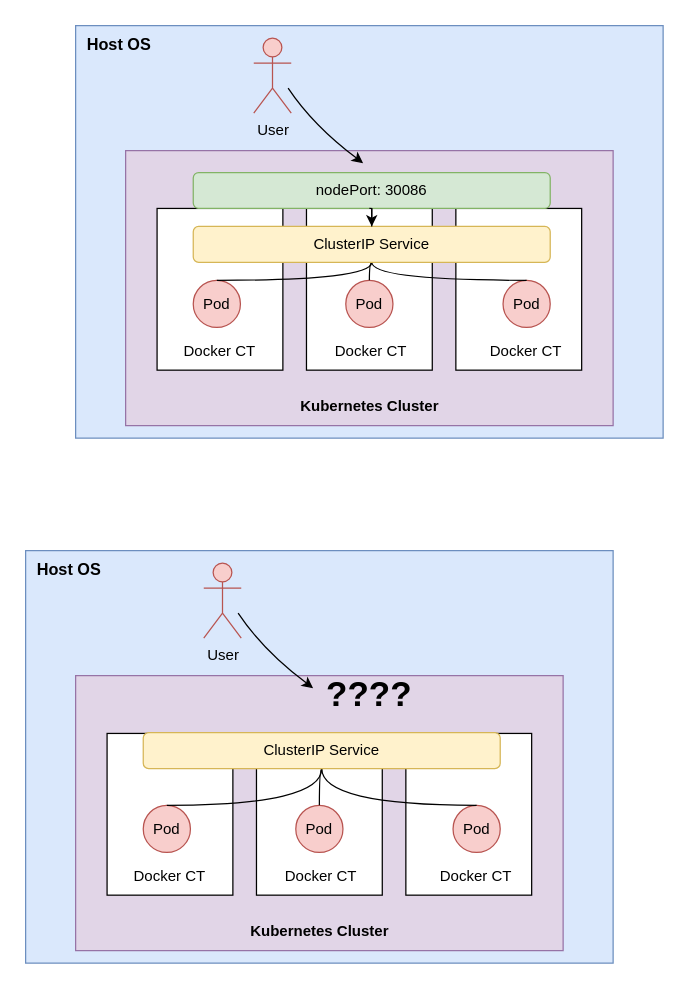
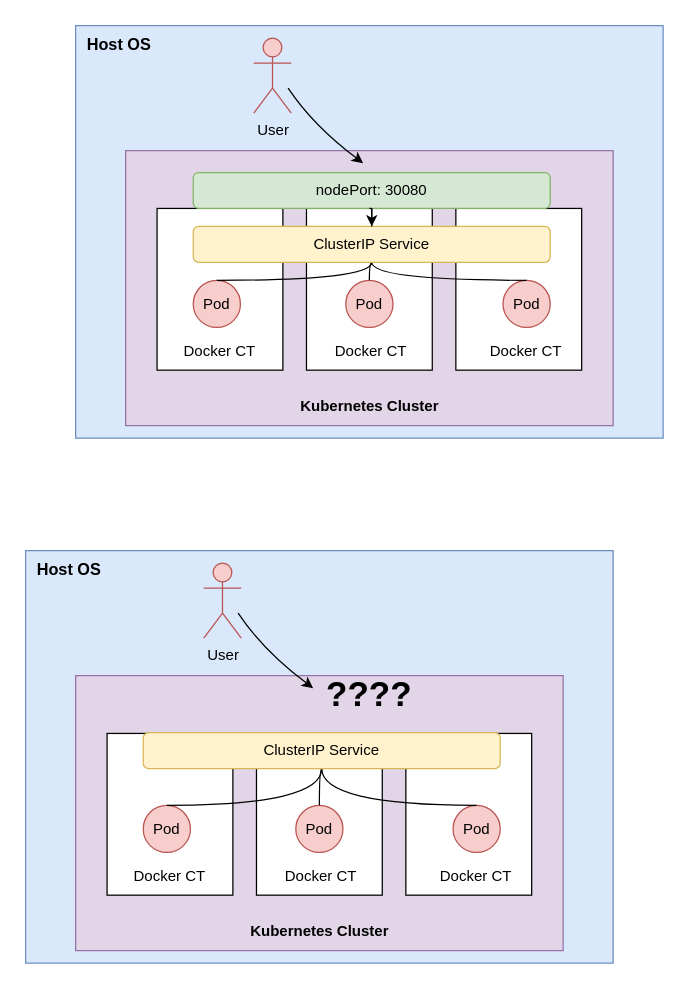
  <mxCell id="0" />
  <mxCell id="1" parent="0" />
  <mxCell id="2" value="" style="rounded=0;whiteSpace=wrap;html=1;fillColor=#dae8fc;strokeColor=#6c8ebf;movable=1;resizable=1;rotatable=1;deletable=1;editable=1;locked=0;connectable=1;" vertex="1" parent="1"><mxGeometry x="60" y="20" width="470" height="330" as="geometry" /></mxCell>
  <mxCell id="3" value="&lt;b&gt;&lt;font style=&quot;font-size: 13px;&quot;&gt;Host OS&lt;/font&gt;&lt;/b&gt;" style="text;html=1;strokeColor=none;fillColor=none;align=center;verticalAlign=middle;whiteSpace=wrap;rounded=0;" vertex="1" parent="1"><mxGeometry x="65.16" y="20" width="60" height="30" as="geometry" /></mxCell>
  <mxCell id="4" value="" style="rounded=0;whiteSpace=wrap;html=1;fillColor=#e1d5e7;strokeColor=#9673a6;" vertex="1" parent="1"><mxGeometry x="100" y="120" width="390" height="220" as="geometry" /></mxCell>
  <mxCell id="5" value="" style="rounded=0;whiteSpace=wrap;html=1;" vertex="1" parent="1"><mxGeometry x="125.161" y="166.25" width="100.645" height="129.375" as="geometry" /></mxCell>
  <mxCell id="6" value="" style="rounded=0;whiteSpace=wrap;html=1;" vertex="1" parent="1"><mxGeometry x="244.677" y="166.25" width="100.645" height="129.375" as="geometry" /></mxCell>
  <mxCell id="7" value="" style="rounded=0;whiteSpace=wrap;html=1;" vertex="1" parent="1"><mxGeometry x="364.194" y="166.25" width="100.645" height="129.375" as="geometry" /></mxCell>
  <mxCell id="8" style="orthogonalLoop=1;jettySize=auto;html=1;endArrow=none;endFill=0;startArrow=classic;startFill=1;curved=1;" edge="1" parent="1"><mxGeometry relative="1" as="geometry"><mxPoint x="290" y="130" as="sourcePoint" /><mxPoint x="230" y="70" as="targetPoint" /><Array as="points"><mxPoint x="250" y="100" /></Array></mxGeometry></mxCell>
- <mxCell id="9" value="nodePort: 30086" style="rounded=1;whiteSpace=wrap;html=1;fillColor=#d5e8d4;strokeColor=#82b366;" vertex="1" parent="1"><mxGeometry x="154.097" y="137.5" width="285.581" height="28.75" as="geometry" /></mxCell>
+ <mxCell id="9" value="nodePort: 30080" style="rounded=1;whiteSpace=wrap;html=1;fillColor=#d5e8d4;strokeColor=#82b366;" vertex="1" parent="1"><mxGeometry x="154.097" y="137.5" width="285.581" height="28.75" as="geometry" /></mxCell>
  <mxCell id="10" value="Pod" style="ellipse;whiteSpace=wrap;html=1;aspect=fixed;fillColor=#f8cecc;strokeColor=#b85450;" vertex="1" parent="1"><mxGeometry x="154.097" y="223.75" width="37.742" height="37.742" as="geometry" /></mxCell>
  <mxCell id="11" value="Pod" style="ellipse;whiteSpace=wrap;html=1;aspect=fixed;fillColor=#f8cecc;strokeColor=#b85450;" vertex="1" parent="1"><mxGeometry x="276.129" y="223.75" width="37.742" height="37.742" as="geometry" /></mxCell>
  <mxCell id="12" value="Pod" style="ellipse;whiteSpace=wrap;html=1;aspect=fixed;fillColor=#f8cecc;strokeColor=#b85450;" vertex="1" parent="1"><mxGeometry x="401.935" y="223.75" width="37.742" height="37.742" as="geometry" /></mxCell>
  <mxCell id="13" style="edgeStyle=orthogonalEdgeStyle;orthogonalLoop=1;jettySize=auto;html=1;exitX=0.5;exitY=1;exitDx=0;exitDy=0;entryX=0.5;entryY=0;entryDx=0;entryDy=0;curved=1;endArrow=none;endFill=0;" edge="1" parent="1" source="16" target="10"><mxGeometry relative="1" as="geometry"><Array as="points"><mxPoint x="297.516" y="223.75" /></Array></mxGeometry></mxCell>
  <mxCell id="14" style="edgeStyle=orthogonalEdgeStyle;orthogonalLoop=1;jettySize=auto;html=1;exitX=0.5;exitY=1;exitDx=0;exitDy=0;entryX=0.5;entryY=0;entryDx=0;entryDy=0;endArrow=none;endFill=0;curved=1;" edge="1" parent="1" source="16" target="11"><mxGeometry relative="1" as="geometry" /></mxCell>
  <mxCell id="15" style="edgeStyle=orthogonalEdgeStyle;orthogonalLoop=1;jettySize=auto;html=1;exitX=0.5;exitY=1;exitDx=0;exitDy=0;entryX=0.5;entryY=0;entryDx=0;entryDy=0;curved=1;endArrow=none;endFill=0;" edge="1" parent="1" source="16" target="12"><mxGeometry relative="1" as="geometry"><Array as="points"><mxPoint x="297.516" y="223.75" /></Array></mxGeometry></mxCell>
  <mxCell id="16" value="ClusterIP Service" style="rounded=1;whiteSpace=wrap;html=1;fillColor=#fff2cc;strokeColor=#d6b656;" vertex="1" parent="1"><mxGeometry x="154.097" y="180.625" width="285.581" height="28.75" as="geometry" /></mxCell>
  <mxCell id="17" style="edgeStyle=orthogonalEdgeStyle;rounded=0;orthogonalLoop=1;jettySize=auto;html=1;exitX=0.5;exitY=0;exitDx=0;exitDy=0;entryX=0.5;entryY=0;entryDx=0;entryDy=0;" edge="1" parent="1" source="6" target="16"><mxGeometry relative="1" as="geometry" /></mxCell>
  <mxCell id="18" style="edgeStyle=orthogonalEdgeStyle;rounded=0;orthogonalLoop=1;jettySize=auto;html=1;exitX=0.5;exitY=1;exitDx=0;exitDy=0;entryX=0.5;entryY=0;entryDx=0;entryDy=0;endArrow=none;endFill=0;" edge="1" parent="1" source="9" target="16"><mxGeometry relative="1" as="geometry" /></mxCell>
  <mxCell id="19" value="Docker CT" style="text;html=1;strokeColor=none;fillColor=none;align=center;verticalAlign=middle;whiteSpace=wrap;rounded=0;" vertex="1" parent="1"><mxGeometry x="137.742" y="259.688" width="75.484" height="43.125" as="geometry" /></mxCell>
  <mxCell id="20" value="Docker CT" style="text;html=1;strokeColor=none;fillColor=none;align=center;verticalAlign=middle;whiteSpace=wrap;rounded=0;" vertex="1" parent="1"><mxGeometry x="259.145" y="259.688" width="75.484" height="43.125" as="geometry" /></mxCell>
  <mxCell id="21" value="Docker CT" style="text;html=1;strokeColor=none;fillColor=none;align=center;verticalAlign=middle;whiteSpace=wrap;rounded=0;" vertex="1" parent="1"><mxGeometry x="383.065" y="259.688" width="75.484" height="43.125" as="geometry" /></mxCell>
  <mxCell id="22" value="&lt;b&gt;Kubernetes Cluster&lt;/b&gt;" style="text;html=1;strokeColor=none;fillColor=none;align=center;verticalAlign=middle;whiteSpace=wrap;rounded=0;" vertex="1" parent="1"><mxGeometry x="232.5" y="310" width="125" height="30" as="geometry" /></mxCell>
  <mxCell id="23" value="User" style="shape=umlActor;verticalLabelPosition=bottom;verticalAlign=top;html=1;outlineConnect=0;fillColor=#f8cecc;strokeColor=#b85450;" vertex="1" parent="1"><mxGeometry x="202.5" y="30" width="30" height="60" as="geometry" /></mxCell>
  <mxCell id="24" value="" style="rounded=0;whiteSpace=wrap;html=1;fillColor=#dae8fc;strokeColor=#6c8ebf;movable=1;resizable=1;rotatable=1;deletable=1;editable=1;locked=0;connectable=1;" vertex="1" parent="1"><mxGeometry x="20" y="440" width="470" height="330" as="geometry" /></mxCell>
  <mxCell id="25" value="&lt;b&gt;&lt;font style=&quot;font-size: 13px;&quot;&gt;Host OS&lt;/font&gt;&lt;/b&gt;" style="text;html=1;strokeColor=none;fillColor=none;align=center;verticalAlign=middle;whiteSpace=wrap;rounded=0;" vertex="1" parent="1"><mxGeometry x="25.16" y="440" width="60" height="30" as="geometry" /></mxCell>
  <mxCell id="26" value="" style="rounded=0;whiteSpace=wrap;html=1;fillColor=#e1d5e7;strokeColor=#9673a6;" vertex="1" parent="1"><mxGeometry x="60" y="540" width="390" height="220" as="geometry" /></mxCell>
  <mxCell id="27" value="" style="rounded=0;whiteSpace=wrap;html=1;" vertex="1" parent="1"><mxGeometry x="85.161" y="586.25" width="100.645" height="129.375" as="geometry" /></mxCell>
  <mxCell id="28" value="" style="rounded=0;whiteSpace=wrap;html=1;" vertex="1" parent="1"><mxGeometry x="204.677" y="586.25" width="100.645" height="129.375" as="geometry" /></mxCell>
  <mxCell id="29" value="" style="rounded=0;whiteSpace=wrap;html=1;" vertex="1" parent="1"><mxGeometry x="324.194" y="586.25" width="100.645" height="129.375" as="geometry" /></mxCell>
  <mxCell id="30" style="orthogonalLoop=1;jettySize=auto;html=1;endArrow=none;endFill=0;startArrow=classic;startFill=1;curved=1;" edge="1" parent="1"><mxGeometry relative="1" as="geometry"><mxPoint x="250" y="550" as="sourcePoint" /><mxPoint x="190" y="490" as="targetPoint" /><Array as="points"><mxPoint x="210" y="520" /></Array></mxGeometry></mxCell>
  <mxCell id="31" value="Pod" style="ellipse;whiteSpace=wrap;html=1;aspect=fixed;fillColor=#f8cecc;strokeColor=#b85450;" vertex="1" parent="1"><mxGeometry x="114.097" y="643.75" width="37.742" height="37.742" as="geometry" /></mxCell>
  <mxCell id="32" value="Pod" style="ellipse;whiteSpace=wrap;html=1;aspect=fixed;fillColor=#f8cecc;strokeColor=#b85450;" vertex="1" parent="1"><mxGeometry x="236.129" y="643.75" width="37.742" height="37.742" as="geometry" /></mxCell>
  <mxCell id="33" value="Pod" style="ellipse;whiteSpace=wrap;html=1;aspect=fixed;fillColor=#f8cecc;strokeColor=#b85450;" vertex="1" parent="1"><mxGeometry x="361.935" y="643.75" width="37.742" height="37.742" as="geometry" /></mxCell>
  <mxCell id="34" style="edgeStyle=orthogonalEdgeStyle;orthogonalLoop=1;jettySize=auto;html=1;exitX=0.5;exitY=1;exitDx=0;exitDy=0;entryX=0.5;entryY=0;entryDx=0;entryDy=0;curved=1;endArrow=none;endFill=0;" edge="1" source="37" target="31" parent="1"><mxGeometry relative="1" as="geometry"><Array as="points"><mxPoint x="257.516" y="643.75" /></Array></mxGeometry></mxCell>
  <mxCell id="35" style="edgeStyle=orthogonalEdgeStyle;orthogonalLoop=1;jettySize=auto;html=1;exitX=0.5;exitY=1;exitDx=0;exitDy=0;entryX=0.5;entryY=0;entryDx=0;entryDy=0;endArrow=none;endFill=0;curved=1;" edge="1" source="37" target="32" parent="1"><mxGeometry relative="1" as="geometry" /></mxCell>
  <mxCell id="36" style="edgeStyle=orthogonalEdgeStyle;orthogonalLoop=1;jettySize=auto;html=1;exitX=0.5;exitY=1;exitDx=0;exitDy=0;entryX=0.5;entryY=0;entryDx=0;entryDy=0;curved=1;endArrow=none;endFill=0;" edge="1" source="37" target="33" parent="1"><mxGeometry relative="1" as="geometry"><Array as="points"><mxPoint x="257.516" y="643.75" /></Array></mxGeometry></mxCell>
  <mxCell id="37" value="ClusterIP Service" style="rounded=1;whiteSpace=wrap;html=1;fillColor=#fff2cc;strokeColor=#d6b656;" vertex="1" parent="1"><mxGeometry x="114.097" y="585.625" width="285.581" height="28.75" as="geometry" /></mxCell>
  <mxCell id="38" value="Docker CT" style="text;html=1;strokeColor=none;fillColor=none;align=center;verticalAlign=middle;whiteSpace=wrap;rounded=0;" vertex="1" parent="1"><mxGeometry x="97.742" y="679.688" width="75.484" height="43.125" as="geometry" /></mxCell>
  <mxCell id="39" value="Docker CT" style="text;html=1;strokeColor=none;fillColor=none;align=center;verticalAlign=middle;whiteSpace=wrap;rounded=0;" vertex="1" parent="1"><mxGeometry x="219.145" y="679.688" width="75.484" height="43.125" as="geometry" /></mxCell>
  <mxCell id="40" value="Docker CT" style="text;html=1;strokeColor=none;fillColor=none;align=center;verticalAlign=middle;whiteSpace=wrap;rounded=0;" vertex="1" parent="1"><mxGeometry x="343.065" y="679.688" width="75.484" height="43.125" as="geometry" /></mxCell>
  <mxCell id="41" value="&lt;b&gt;Kubernetes Cluster&lt;/b&gt;" style="text;html=1;strokeColor=none;fillColor=none;align=center;verticalAlign=middle;whiteSpace=wrap;rounded=0;" vertex="1" parent="1"><mxGeometry x="192.5" y="730" width="125" height="30" as="geometry" /></mxCell>
  <mxCell id="42" value="User" style="shape=umlActor;verticalLabelPosition=bottom;verticalAlign=top;html=1;outlineConnect=0;fillColor=#f8cecc;strokeColor=#b85450;" vertex="1" parent="1"><mxGeometry x="162.5" y="450" width="30" height="60" as="geometry" /></mxCell>
  <mxCell id="43" value="&lt;b style=&quot;&quot;&gt;&lt;font style=&quot;font-size: 28px;&quot;&gt;????&lt;/font&gt;&lt;/b&gt;" style="text;html=1;strokeColor=none;fillColor=none;align=center;verticalAlign=middle;whiteSpace=wrap;rounded=0;" vertex="1" parent="1"><mxGeometry x="265" y="540" width="60" height="30" as="geometry" /></mxCell>
